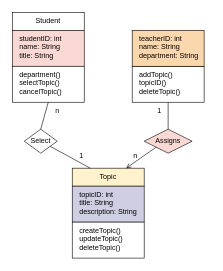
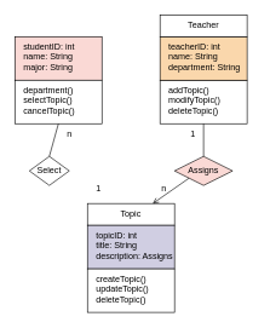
  <mxCell id="0" />
  <mxCell id="1" parent="0" />
  <mxCell id="2" value="" style="group" vertex="1" connectable="0" parent="1"><mxGeometry x="220" y="20" width="130" height="150" as="geometry" /></mxCell>
  <mxCell id="3" value="" style="rounded=0;whiteSpace=wrap;html=1;" vertex="1" parent="2"><mxGeometry y="90" width="120" height="60" as="geometry" /></mxCell>
  <mxCell id="4" value="" style="rounded=0;whiteSpace=wrap;html=1;fillColor=#fad7ac;strokeColor=default;" vertex="1" parent="2"><mxGeometry y="30" width="120" height="60" as="geometry" /></mxCell>
  <mxCell id="5" value="teacherID: int&lt;br&gt;name: String&lt;br&gt;department: String" style="text;whiteSpace=wrap;html=1;" vertex="1" parent="2"><mxGeometry x="10" y="30" width="120" height="50" as="geometry" /></mxCell>
- <mxCell id="6" value="addTopic()&lt;br&gt;topicID()&lt;br&gt;deleteTopic()" style="text;whiteSpace=wrap;html=1;" vertex="1" parent="2"><mxGeometry x="10" y="90" width="120" height="40" as="geometry" /></mxCell>
+ <mxCell id="6" value="addTopic()&lt;br&gt;modifyTopic()&lt;br&gt;deleteTopic()" style="text;whiteSpace=wrap;html=1;" vertex="1" parent="2"><mxGeometry x="10" y="90" width="120" height="40" as="geometry" /></mxCell>
+ <mxCell id="7" value="Teacher" style="rounded=0;whiteSpace=wrap;html=1;" vertex="1" parent="2"><mxGeometry width="120" height="30" as="geometry" /></mxCell>
  <mxCell id="8" value="" style="group" vertex="1" connectable="0" parent="1"><mxGeometry x="120" y="280" width="120" height="150" as="geometry" /></mxCell>
- <mxCell id="9" value="Topic" style="rounded=0;whiteSpace=wrap;html=1;fillColor=#fff2cc;" vertex="1" parent="8"><mxGeometry width="120" height="30" as="geometry" /></mxCell>
+ <mxCell id="9" value="Topic" style="rounded=0;whiteSpace=wrap;html=1;" vertex="1" parent="8"><mxGeometry width="120" height="30" as="geometry" /></mxCell>
  <mxCell id="10" value="" style="rounded=0;whiteSpace=wrap;html=1;fillColor=#d0cee2;strokeColor=default;" vertex="1" parent="8"><mxGeometry y="30" width="120" height="60" as="geometry" /></mxCell>
  <mxCell id="11" value="" style="rounded=0;whiteSpace=wrap;html=1;" vertex="1" parent="8"><mxGeometry y="90" width="120" height="60" as="geometry" /></mxCell>
- <mxCell id="12" value="topicID: int&lt;br&gt;title: String&lt;br&gt;description: String" style="text;whiteSpace=wrap;html=1;" vertex="1" parent="8"><mxGeometry x="10" y="30" width="110" height="90" as="geometry" /></mxCell>
+ <mxCell id="12" value="topicID: int&lt;br&gt;title: String&lt;br&gt;description: Assigns" style="text;whiteSpace=wrap;html=1;" vertex="1" parent="8"><mxGeometry x="10" y="30" width="110" height="90" as="geometry" /></mxCell>
  <mxCell id="13" value="createTopic()&lt;br&gt;updateTopic()&lt;br&gt;deleteTopic()" style="text;whiteSpace=wrap;html=1;" vertex="1" parent="8"><mxGeometry x="10" y="90" width="110" height="40" as="geometry" /></mxCell>
  <mxCell id="14" value="" style="group" vertex="1" connectable="0" parent="1"><mxGeometry x="20" y="20" width="120" height="150" as="geometry" /></mxCell>
- <mxCell id="15" value="Student" style="rounded=0;whiteSpace=wrap;html=1;" vertex="1" parent="14"><mxGeometry width="120" height="30" as="geometry" /></mxCell>
  <mxCell id="16" value="" style="rounded=0;whiteSpace=wrap;html=1;fillColor=#fad9d5;strokeColor=default;" vertex="1" parent="14"><mxGeometry y="30" width="120" height="60" as="geometry" /></mxCell>
  <mxCell id="17" value="" style="rounded=0;whiteSpace=wrap;html=1;" vertex="1" parent="14"><mxGeometry y="90" width="120" height="60" as="geometry" /></mxCell>
- <mxCell id="18" value="studentID: int&lt;br&gt;name: String&lt;br&gt;title: String" style="text;whiteSpace=wrap;html=1;" vertex="1" parent="14"><mxGeometry x="10" y="30" width="100" height="90" as="geometry" /></mxCell>
+ <mxCell id="18" value="studentID: int&lt;br&gt;name: String&lt;br&gt;major: String" style="text;whiteSpace=wrap;html=1;" vertex="1" parent="14"><mxGeometry x="10" y="30" width="100" height="90" as="geometry" /></mxCell>
  <mxCell id="19" value="department()&lt;br&gt;selectTopic()&lt;br&gt;cancelTopic()" style="text;whiteSpace=wrap;html=1;" vertex="1" parent="14"><mxGeometry x="10" y="90" width="110" height="40" as="geometry" /></mxCell>
  <mxCell id="20" value="Select" style="rhombus;whiteSpace=wrap;html=1;" vertex="1" parent="1"><mxGeometry x="40" y="215" width="55" height="40" as="geometry" /></mxCell>
  <mxCell id="21" style="edgeStyle=none;html=1;exitX=0;exitY=1;exitDx=0;exitDy=0;entryX=0.75;entryY=0;entryDx=0;entryDy=0;endArrow=open;endFill=0;" edge="1" parent="1" source="22" target="9"><mxGeometry relative="1" as="geometry" /></mxCell>
  <mxCell id="22" value="Assigns" style="rhombus;whiteSpace=wrap;html=1;fillColor=#fad9d5;" vertex="1" parent="1"><mxGeometry x="240" y="215" width="80" height="40" as="geometry" /></mxCell>
  <mxCell id="23" value="" style="endArrow=none;html=1;entryX=0.5;entryY=0;entryDx=0;entryDy=0;exitX=0.5;exitY=1;exitDx=0;exitDy=0;" edge="1" parent="1" source="17" target="20"><mxGeometry width="50" height="50" relative="1" as="geometry"><mxPoint x="-50" y="285" as="sourcePoint" /><mxPoint x="0" y="235" as="targetPoint" /></mxGeometry></mxCell>
- <mxCell id="24" value="" style="endArrow=none;html=1;entryX=0.25;entryY=0;entryDx=0;entryDy=0;" edge="1" parent="1" source="20" target="9"><mxGeometry width="50" height="50" relative="1" as="geometry"><mxPoint x="20" y="305" as="sourcePoint" /><mxPoint x="70" y="255" as="targetPoint" /></mxGeometry></mxCell>
  <mxCell id="25" style="edgeStyle=none;html=1;exitX=0.5;exitY=1;exitDx=0;exitDy=0;entryX=0.5;entryY=0;entryDx=0;entryDy=0;endArrow=none;endFill=0;" edge="1" parent="1" source="3" target="22"><mxGeometry relative="1" as="geometry" /></mxCell>
  <mxCell id="26" value="n" style="text;html=1;align=center;verticalAlign=middle;resizable=0;points=[];autosize=1;strokeColor=none;fillColor=none;" vertex="1" parent="1"><mxGeometry x="80" y="170" width="30" height="30" as="geometry" /></mxCell>
  <mxCell id="27" value="1" style="text;html=1;align=center;verticalAlign=middle;resizable=0;points=[];autosize=1;strokeColor=none;fillColor=none;" vertex="1" parent="1"><mxGeometry x="120" y="245" width="30" height="30" as="geometry" /></mxCell>
  <mxCell id="28" value="n" style="text;html=1;align=center;verticalAlign=middle;resizable=0;points=[];autosize=1;strokeColor=none;fillColor=none;" vertex="1" parent="1"><mxGeometry x="210" y="245" width="30" height="30" as="geometry" /></mxCell>
  <mxCell id="29" value="1" style="text;html=1;align=center;verticalAlign=middle;resizable=0;points=[];autosize=1;strokeColor=none;fillColor=none;" vertex="1" parent="1"><mxGeometry x="250" y="170" width="30" height="30" as="geometry" /></mxCell>
